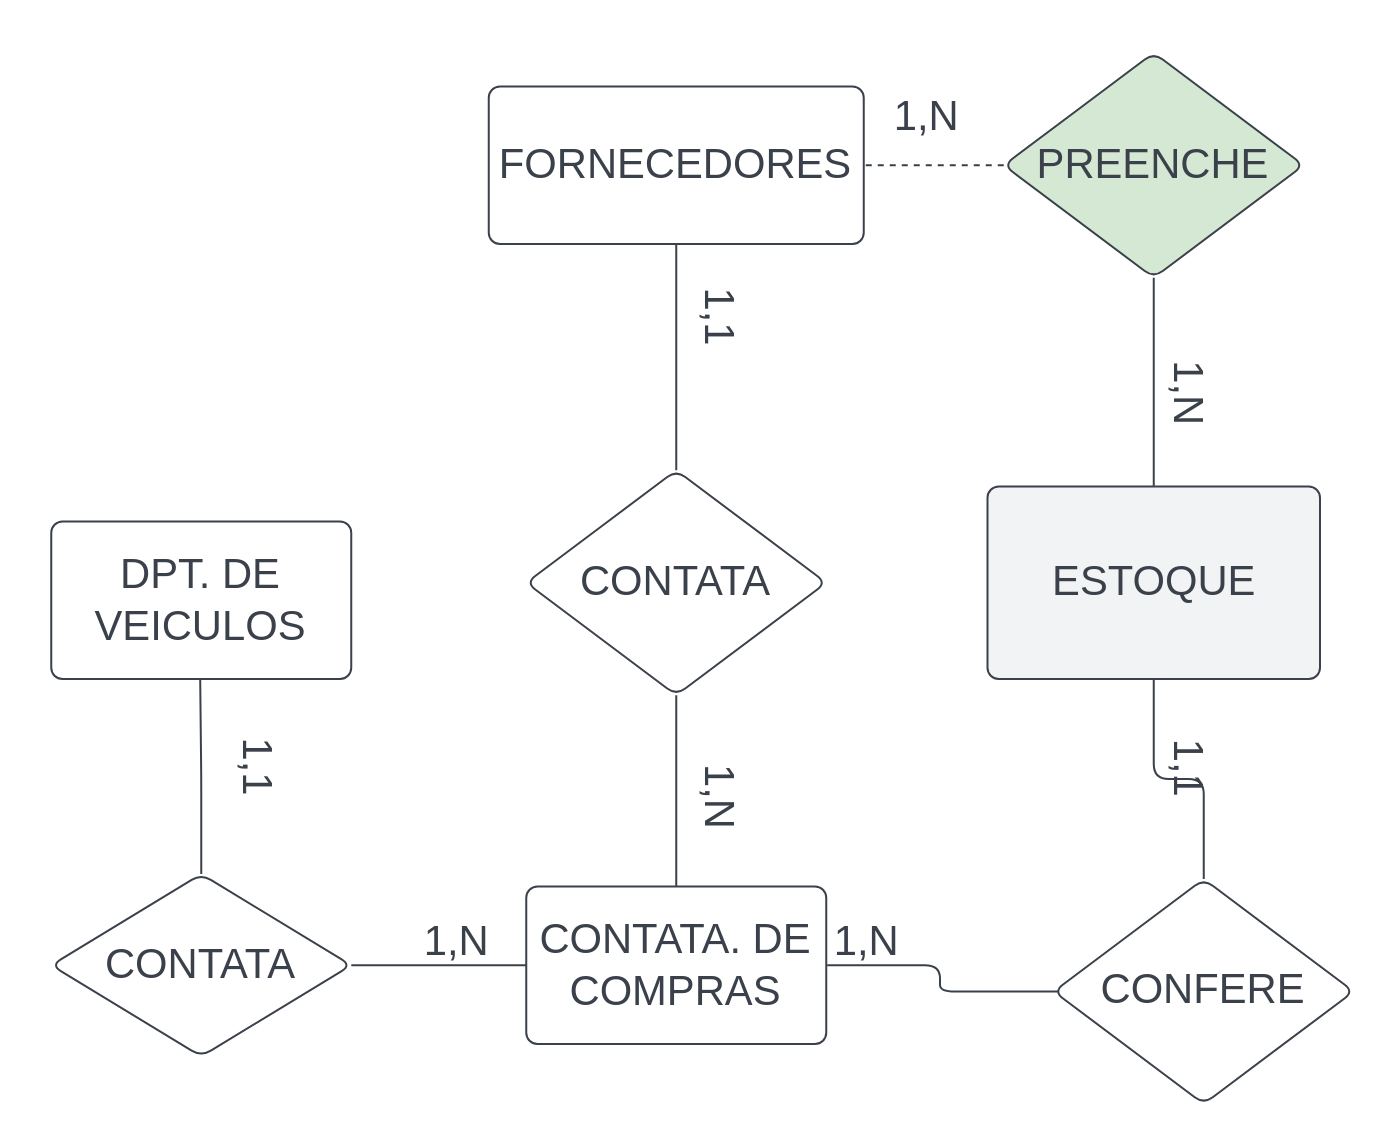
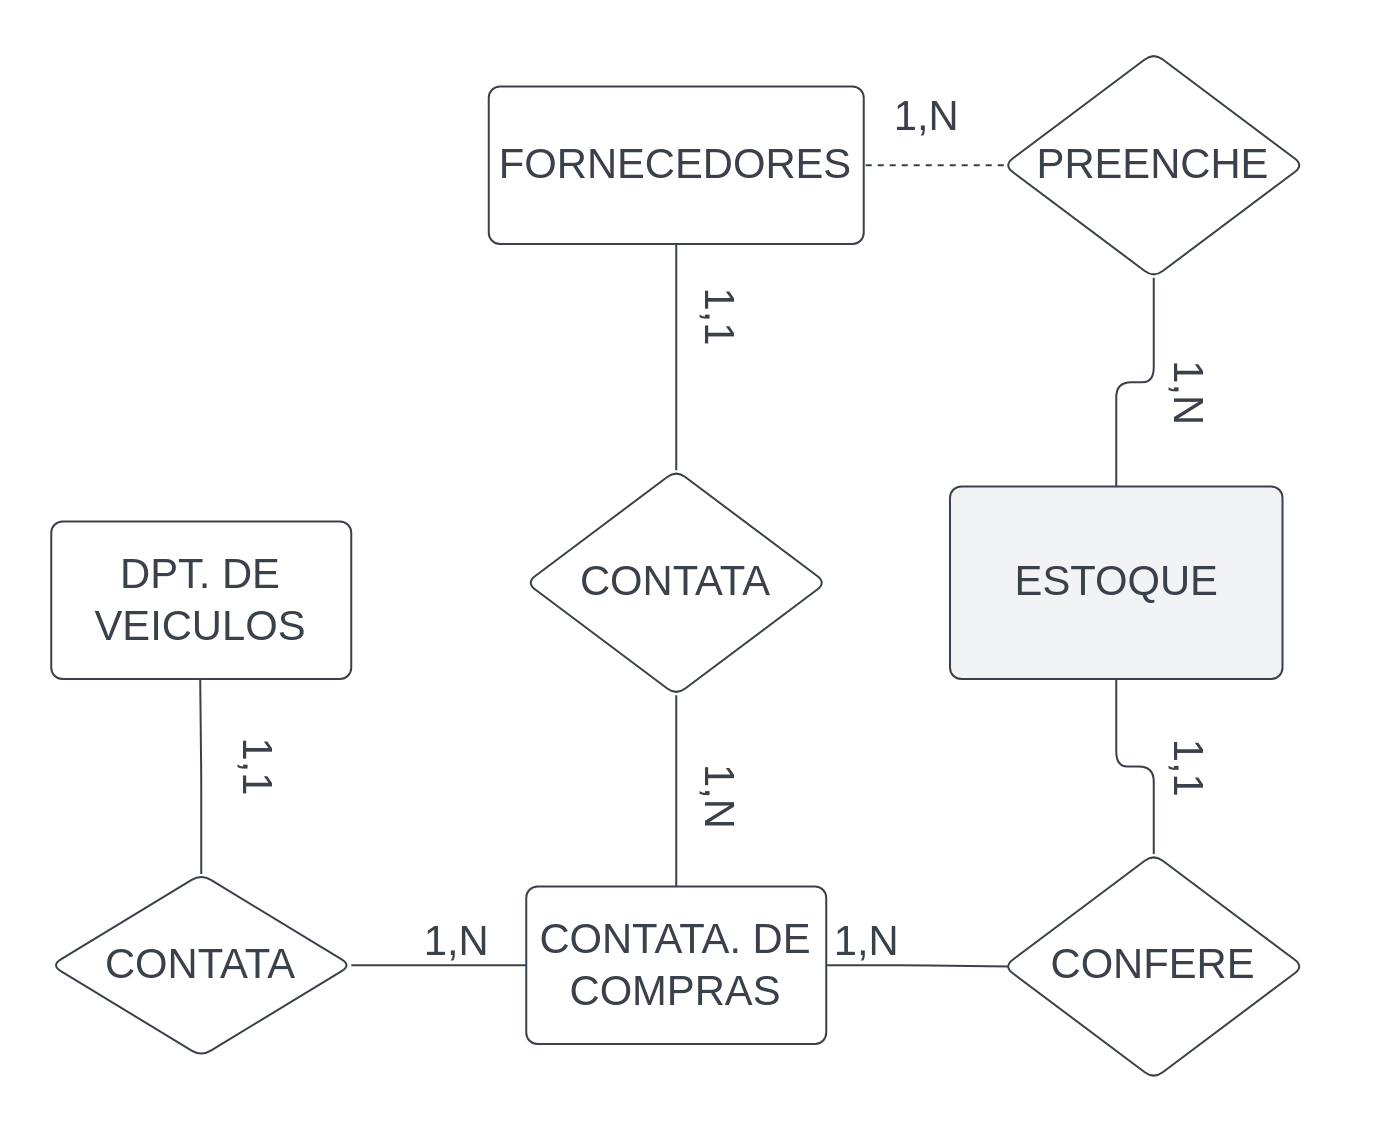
  <mxCell id="0" />
  <mxCell id="1" parent="0" />
- <mxCell id="2" value="CONFERE" style="html=1;overflow=block;blockSpacing=1;whiteSpace=wrap;rhombus;fontSize=16.7;fontColor=#3a414a;spacing=3.8;strokeColor=#3a414a;strokeOpacity=100;rounded=1;absoluteArcSize=1;arcSize=9;strokeWidth=0.8;lucidId=OFRA~1sxzak9;" vertex="1" parent="1"><mxGeometry x="421" y="351" width="120" height="90" as="geometry" /></mxCell>
+ <mxCell id="2" value="CONFERE" style="html=1;overflow=block;blockSpacing=1;whiteSpace=wrap;rhombus;fontSize=16.7;fontColor=#3a414a;spacing=3.8;strokeColor=#3a414a;strokeOpacity=100;rounded=1;absoluteArcSize=1;arcSize=9;strokeWidth=0.8;lucidId=OFRA~1sxzak9;" vertex="1" parent="1"><mxGeometry x="401" y="341" width="120" height="90" as="geometry" /></mxCell>
  <mxCell id="3" value="CONTATA. DE COMPRAS" style="html=1;overflow=block;blockSpacing=1;whiteSpace=wrap;fontSize=16.7;fontColor=#3a414a;spacing=3.8;strokeColor=#3a414a;strokeOpacity=100;rounded=1;absoluteArcSize=1;arcSize=9;strokeWidth=0.8;lucidId=OFRA.5O0jTu2;" vertex="1" parent="1"><mxGeometry x="210" y="354" width="120" height="63" as="geometry" /></mxCell>
  <mxCell id="4" value="" style="html=1;jettySize=18;whiteSpace=wrap;fontSize=13;strokeColor=#3a414a;strokeOpacity=100;strokeWidth=0.8;rounded=1;arcSize=12;edgeStyle=orthogonalEdgeStyle;startArrow=none;endArrow=none;exitX=1.003;exitY=0.5;exitPerimeter=0;entryX=0.016;entryY=0.5;entryPerimeter=0;lucidId=OFRA2tyju7wJ;" edge="1" parent="1" source="3" target="2"><mxGeometry width="100" height="100" relative="1" as="geometry"><Array as="points" /></mxGeometry></mxCell>
  <mxCell id="5" value=" 1,N" style="html=1;overflow=block;blockSpacing=1;whiteSpace=wrap;fontSize=16.7;fontColor=#3a414a;spacing=3.8;strokeOpacity=0;fillOpacity=0;rounded=1;absoluteArcSize=1;arcSize=9;fillColor=#ffffff;strokeWidth=0.8;lucidId=YCUK2FKrBslO;" vertex="1" parent="1"><mxGeometry x="294" y="354" width="105" height="45" as="geometry" /></mxCell>
  <mxCell id="6" value=" 1,1" style="html=1;overflow=block;blockSpacing=1;whiteSpace=wrap;fontSize=16.7;fontColor=#3a414a;spacing=3.8;strokeOpacity=0;fillOpacity=0;rounded=1;absoluteArcSize=1;arcSize=9;fillColor=#ffffff;strokeWidth=0.8;lucidId=.PUKQzckTx9x;rotation=90;" vertex="1" parent="1"><mxGeometry x="422.5" y="284" width="105" height="45" as="geometry" /></mxCell>
  <mxCell id="7" value="CONTATA" style="html=1;overflow=block;blockSpacing=1;whiteSpace=wrap;rhombus;fontSize=16.7;fontColor=#3a414a;spacing=3.8;strokeColor=#3a414a;strokeOpacity=100;rounded=1;absoluteArcSize=1;arcSize=9;strokeWidth=0.8;lucidId=NrVKRT_f0rGR;" vertex="1" parent="1"><mxGeometry x="20" y="349" width="120" height="73" as="geometry" /></mxCell>
  <mxCell id="8" value="" style="html=1;jettySize=18;whiteSpace=wrap;fontSize=13;strokeColor=#3a414a;strokeOpacity=100;strokeWidth=0.8;rounded=1;arcSize=12;edgeStyle=orthogonalEdgeStyle;startArrow=none;endArrow=none;exitX=1;exitY=0.5;entryX=0;entryY=0.5;lucidId=ErVKUFiPvaDf;entryDx=0;entryDy=0;exitDx=0;exitDy=0;" edge="1" parent="1" source="7" target="3"><mxGeometry width="100" height="100" relative="1" as="geometry"><Array as="points" /><mxPoint x="172.08" y="359" as="sourcePoint" /><mxPoint x="172.08" y="417" as="targetPoint" /></mxGeometry></mxCell>
  <mxCell id="9" value=" 1,N" style="html=1;overflow=block;blockSpacing=1;whiteSpace=wrap;fontSize=16.7;fontColor=#3a414a;spacing=3.8;strokeOpacity=0;fillOpacity=0;rounded=1;absoluteArcSize=1;arcSize=9;fillColor=#ffffff;strokeWidth=0.8;lucidId=YCUK2FKrBslO;" vertex="1" parent="1"><mxGeometry x="130" y="354" width="105" height="45" as="geometry" /></mxCell>
- <mxCell id="10" value="ESTOQUE" style="html=1;overflow=block;blockSpacing=1;whiteSpace=wrap;fontSize=16.7;fontColor=#3a414a;spacing=9;strokeColor=#3a414a;strokeOpacity=100;fillOpacity=100;rounded=1;absoluteArcSize=1;arcSize=9;fillColor=#f2f3f5;strokeWidth=0.8;lucidId=5wUKnwlwzIkO;" vertex="1" parent="1"><mxGeometry x="394.5" y="194" width="133" height="77" as="geometry" /></mxCell>
+ <mxCell id="10" value="ESTOQUE" style="html=1;overflow=block;blockSpacing=1;whiteSpace=wrap;fontSize=16.7;fontColor=#3a414a;spacing=9;strokeColor=#3a414a;strokeOpacity=100;fillOpacity=100;rounded=1;absoluteArcSize=1;arcSize=9;fillColor=#f2f3f5;strokeWidth=0.8;lucidId=5wUKnwlwzIkO;" vertex="1" parent="1"><mxGeometry x="379.5" y="194" width="133" height="77" as="geometry" /></mxCell>
  <mxCell id="11" value="" style="html=1;jettySize=18;whiteSpace=wrap;fontSize=13;strokeColor=#3a414a;strokeOpacity=100;strokeWidth=0.8;rounded=1;arcSize=12;edgeStyle=orthogonalEdgeStyle;startArrow=none;endArrow=none;exitX=0.5;exitY=0;entryX=0.5;entryY=1;lucidId=WPUKq~mZ.hip;exitDx=0;exitDy=0;entryDx=0;entryDy=0;" edge="1" parent="1" source="2" target="10"><mxGeometry width="100" height="100" relative="1" as="geometry"><Array as="points" /><mxPoint x="529" y="396" as="sourcePoint" /><mxPoint x="595" y="396" as="targetPoint" /></mxGeometry></mxCell>
  <mxCell id="12" value="" style="html=1;jettySize=18;whiteSpace=wrap;fontSize=13;strokeColor=#3a414a;strokeOpacity=100;strokeWidth=0.8;rounded=1;arcSize=12;edgeStyle=orthogonalEdgeStyle;startArrow=none;endArrow=none;exitX=0.5;exitY=0;lucidId=WPUKq~mZ.hip;exitDx=0;exitDy=0;entryX=0.5;entryY=1;entryDx=0;entryDy=0;" edge="1" parent="1" source="3" target="13"><mxGeometry width="100" height="100" relative="1" as="geometry"><Array as="points" /><mxPoint x="269.58" y="329" as="sourcePoint" /><mxPoint x="270" y="274" as="targetPoint" /></mxGeometry></mxCell>
  <mxCell id="13" value="CONTATA" style="html=1;overflow=block;blockSpacing=1;whiteSpace=wrap;rhombus;fontSize=16.7;fontColor=#3a414a;spacing=3.8;strokeColor=#3a414a;strokeOpacity=100;rounded=1;absoluteArcSize=1;arcSize=9;strokeWidth=0.8;lucidId=OFRA~1sxzak9;" vertex="1" parent="1"><mxGeometry x="210" y="187.5" width="120" height="90" as="geometry" /></mxCell>
  <mxCell id="14" value="" style="html=1;jettySize=18;whiteSpace=wrap;fontSize=13;strokeColor=#3a414a;strokeOpacity=100;strokeWidth=0.8;rounded=1;arcSize=12;edgeStyle=orthogonalEdgeStyle;startArrow=none;endArrow=none;exitX=0.5;exitY=0;lucidId=WPUKq~mZ.hip;exitDx=0;exitDy=0;entryX=0.5;entryY=1;entryDx=0;entryDy=0;" edge="1" parent="1" source="13" target="15"><mxGeometry width="100" height="100" relative="1" as="geometry"><Array as="points" /><mxPoint x="269.58" y="180" as="sourcePoint" /><mxPoint x="269.58" y="104" as="targetPoint" /></mxGeometry></mxCell>
  <mxCell id="15" value="FORNECEDORES" style="html=1;overflow=block;blockSpacing=1;whiteSpace=wrap;fontSize=16.7;fontColor=#3a414a;spacing=3.8;strokeColor=#3a414a;strokeOpacity=100;rounded=1;absoluteArcSize=1;arcSize=9;strokeWidth=0.8;lucidId=OFRA.5O0jTu2;" vertex="1" parent="1"><mxGeometry x="195" y="34" width="150" height="63" as="geometry" /></mxCell>
- <mxCell id="16" value="PREENCHE" style="html=1;overflow=block;blockSpacing=1;whiteSpace=wrap;rhombus;fontSize=16.7;fontColor=#3a414a;spacing=3.8;strokeColor=#3a414a;strokeOpacity=100;rounded=1;absoluteArcSize=1;arcSize=9;strokeWidth=0.8;lucidId=OFRA~1sxzak9;fillColor=#d5e8d4;" vertex="1" parent="1"><mxGeometry x="401" y="20.5" width="120" height="90" as="geometry" /></mxCell>
+ <mxCell id="16" value="PREENCHE" style="html=1;overflow=block;blockSpacing=1;whiteSpace=wrap;rhombus;fontSize=16.7;fontColor=#3a414a;spacing=3.8;strokeColor=#3a414a;strokeOpacity=100;rounded=1;absoluteArcSize=1;arcSize=9;strokeWidth=0.8;lucidId=OFRA~1sxzak9;" vertex="1" parent="1"><mxGeometry x="401" y="20.5" width="120" height="90" as="geometry" /></mxCell>
  <mxCell id="17" value="" style="html=1;jettySize=18;whiteSpace=wrap;fontSize=13;strokeColor=#3a414a;strokeOpacity=100;strokeWidth=0.8;rounded=1;arcSize=12;edgeStyle=orthogonalEdgeStyle;startArrow=none;endArrow=none;exitX=0.5;exitY=0;lucidId=WPUKq~mZ.hip;exitDx=0;exitDy=0;entryX=0.5;entryY=1;entryDx=0;entryDy=0;" edge="1" parent="1" source="10" target="16"><mxGeometry width="100" height="100" relative="1" as="geometry"><Array as="points" /><mxPoint x="510" y="175" as="sourcePoint" /><mxPoint x="510" y="84" as="targetPoint" /></mxGeometry></mxCell>
  <mxCell id="18" value="" style="html=1;jettySize=18;whiteSpace=wrap;fontSize=13;strokeColor=#3a414a;strokeOpacity=100;strokeWidth=0.8;rounded=1;arcSize=12;edgeStyle=orthogonalEdgeStyle;startArrow=none;endArrow=none;exitX=0;exitY=0.5;lucidId=WPUKq~mZ.hip;exitDx=0;exitDy=0;entryX=1;entryY=0.5;entryDx=0;entryDy=0;dashed=1;" edge="1" parent="1" source="16" target="15"><mxGeometry width="100" height="100" relative="1" as="geometry"><Array as="points" /><mxPoint x="471" y="204" as="sourcePoint" /><mxPoint x="350" y="58" as="targetPoint" /></mxGeometry></mxCell>
  <mxCell id="19" value="DPT. DE VEICULOS" style="html=1;overflow=block;blockSpacing=1;whiteSpace=wrap;fontSize=16.7;fontColor=#3a414a;spacing=3.8;strokeColor=#3a414a;strokeOpacity=100;rounded=1;absoluteArcSize=1;arcSize=9;strokeWidth=0.8;lucidId=OFRA.5O0jTu2;" vertex="1" parent="1"><mxGeometry x="20" y="208" width="120" height="63" as="geometry" /></mxCell>
  <mxCell id="20" value="" style="html=1;jettySize=18;whiteSpace=wrap;fontSize=13;strokeColor=#3a414a;strokeOpacity=100;strokeWidth=0.8;rounded=1;arcSize=12;edgeStyle=orthogonalEdgeStyle;startArrow=none;endArrow=none;exitX=0.5;exitY=0;lucidId=WPUKq~mZ.hip;exitDx=0;exitDy=0;entryX=0.5;entryY=1;entryDx=0;entryDy=0;" edge="1" parent="1" source="7"><mxGeometry width="100" height="100" relative="1" as="geometry"><Array as="points" /><mxPoint x="79.58" y="347" as="sourcePoint" /><mxPoint x="79.58" y="271" as="targetPoint" /></mxGeometry></mxCell>
  <mxCell id="21" value=" 1,N" style="html=1;overflow=block;blockSpacing=1;whiteSpace=wrap;fontSize=16.7;fontColor=#3a414a;spacing=3.8;strokeOpacity=0;fillOpacity=0;rounded=1;absoluteArcSize=1;arcSize=9;fillColor=#ffffff;strokeWidth=0.8;lucidId=YCUK2FKrBslO;rotation=90;" vertex="1" parent="1"><mxGeometry x="235" y="296" width="105" height="45" as="geometry" /></mxCell>
  <mxCell id="22" value=" 1,1" style="html=1;overflow=block;blockSpacing=1;whiteSpace=wrap;fontSize=16.7;fontColor=#3a414a;spacing=3.8;strokeOpacity=0;fillOpacity=0;rounded=1;absoluteArcSize=1;arcSize=9;fillColor=#ffffff;strokeWidth=0.8;lucidId=YCUK2FKrBslO;rotation=90;" vertex="1" parent="1"><mxGeometry x="235" y="104" width="105" height="45" as="geometry" /></mxCell>
  <mxCell id="23" value=" 1,N" style="html=1;overflow=block;blockSpacing=1;whiteSpace=wrap;fontSize=16.7;fontColor=#3a414a;spacing=3.8;strokeOpacity=0;fillOpacity=0;rounded=1;absoluteArcSize=1;arcSize=9;fillColor=#ffffff;strokeWidth=0.8;lucidId=YCUK2FKrBslO;" vertex="1" parent="1"><mxGeometry x="317.5" y="24" width="105" height="45" as="geometry" /></mxCell>
  <mxCell id="24" value=" 1,N" style="html=1;overflow=block;blockSpacing=1;whiteSpace=wrap;fontSize=16.7;fontColor=#3a414a;spacing=3.8;strokeOpacity=0;fillOpacity=0;rounded=1;absoluteArcSize=1;arcSize=9;fillColor=#ffffff;strokeWidth=0.8;lucidId=YCUK2FKrBslO;rotation=90;" vertex="1" parent="1"><mxGeometry x="422.5" y="134" width="105" height="45" as="geometry" /></mxCell>
  <mxCell id="25" value=" 1,1" style="html=1;overflow=block;blockSpacing=1;whiteSpace=wrap;fontSize=16.7;fontColor=#3a414a;spacing=3.8;strokeOpacity=0;fillOpacity=0;rounded=1;absoluteArcSize=1;arcSize=9;fillColor=#ffffff;strokeWidth=0.8;lucidId=YCUK2FKrBslO;rotation=90;" vertex="1" parent="1"><mxGeometry x="50" y="284" width="105" height="45" as="geometry" /></mxCell>
